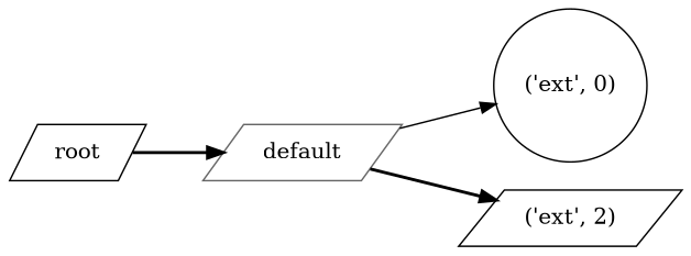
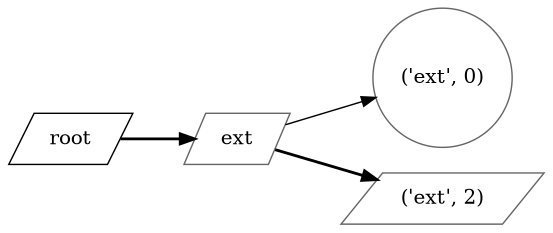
  digraph {
    rankdir=LR
    node [color=black shape=parallelogram]
    edge [style=bold]
    n1 [label=root]
-   n2 [color=gray40 label=default]
-   n3 [label="\('ext',\ 0\)" shape=circle]
-   n4 [label="\('ext',\ 2\)"]
+   n2 [color=gray40 label=ext]
+   n3 [color=gray40 label="\('ext',\ 0\)" shape=circle]
+   n4 [color=gray40 label="\('ext',\ 2\)"]
    n1 -> n2
    n2 -> n3 [style=solid]
    n2 -> n4
  }
